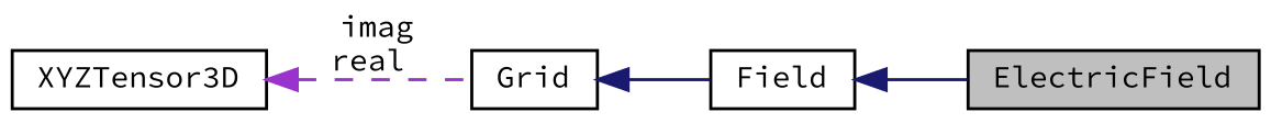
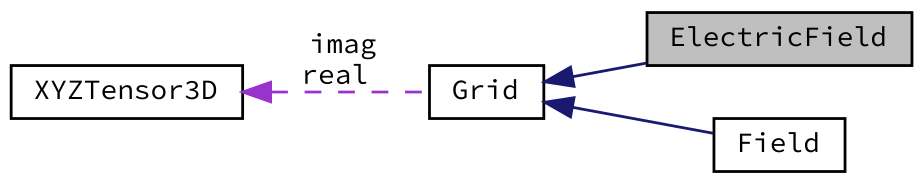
  digraph {
    fontname="Source Code Pro"
    rankdir=LR
    node [color=black fillcolor=white fontname="Source Code Pro" fontsize=10 shape=record style=filled]
    edge [color=midnightblue dir=back fontname="Source Code Pro" fontsize=10 labelfontname=Helvetica labelfontsize=10 style=solid]
    n1 [fillcolor=grey75 fontcolor=black height=0.2 label=ElectricField width=0.4]
    n2 [height=0.2 label=Field width=0.4]
    n3 [height=0.2 label=Grid width=0.4]
    n4 [height=0.2 label=XYZTensor3D width=0.4]
-   n2 -> n1
+   n3 -> n1
    n3 -> n2
    n4 -> n3 [color=darkorchid3 label=" imag\nreal" style=dashed]
  }
